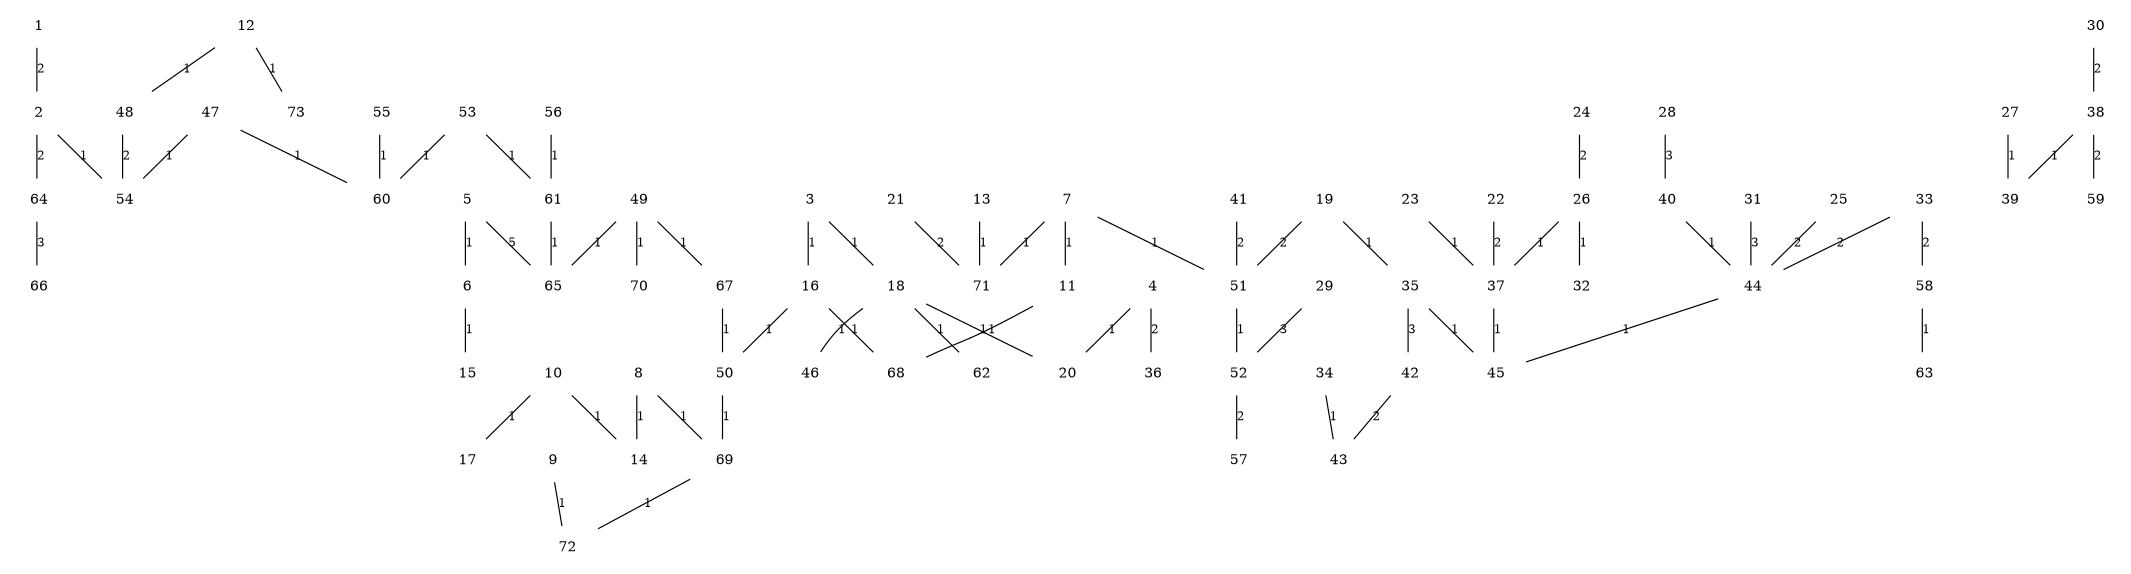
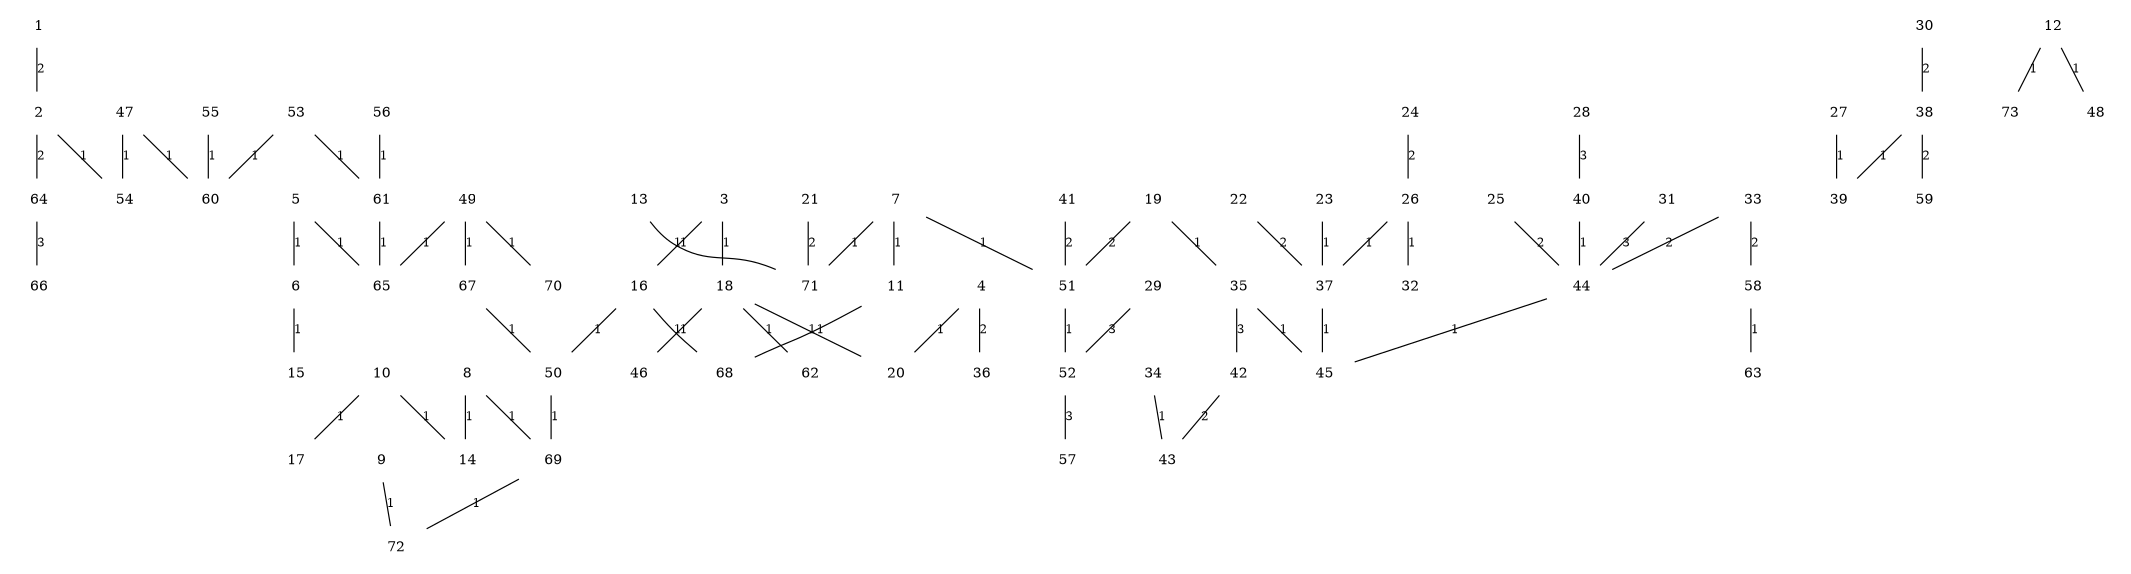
  graph {
    node [color=black font=Helvetica fontcolor=black fontsize=12 shape=plaintext]
    edge [color=black font=Helvetica fontsize=10 labelfloat=true w=0]
    " 1"
    " 2"
    " 64"
    " 54"
    " 66"
    " 27"
    " 39"
    " 3"
    " 18"
    " 16"
    " 20"
    " 62"
    " 46"
    " 68"
    " 50"
    " 69"
    " 4"
    " 36"
    " 5"
    " 6"
    " 65"
    " 15"
    " 7"
    " 71"
    " 51"
    " 11"
    " 52"
    " 57"
    " 8"
    " 14"
    " 72"
    " 9"
    " 10"
    " 17"
    " 12"
    " 73"
    " 48"
    " 13"
    " 19"
    " 35"
    " 42"
    " 45"
    " 43"
    " 21"
    " 22"
    " 37"
    " 23"
    " 24"
    " 26"
    " 32"
    " 25"
    " 44"
    " 28"
    " 40"
    " 29"
    " 30"
    " 38"
    " 59"
    " 31"
    " 33"
    " 58"
    " 63"
    " 34"
    " 41"
    " 47"
    " 60"
    " 49"
    " 70"
    " 67"
    " 53"
    " 61"
    " 55"
    " 56"
    " 1" -- " 2" [label=2]
    " 2" -- " 64" [label=2]
    " 2" -- " 54" [label=1]
    " 64" -- " 66" [label=3]
    " 27" -- " 39" [label=1]
    " 3" -- " 18" [label=1]
    " 3" -- " 16" [label=1]
    " 18" -- " 20" [label=1]
    " 18" -- " 62" [label=1]
    " 18" -- " 46" [label=1]
    " 16" -- " 68" [label=1]
    " 16" -- " 50" [label=1]
    " 50" -- " 69" [label=1]
    " 69" -- " 72" [label=1]
    " 4" -- " 20" [label=1]
    " 4" -- " 36" [label=2]
    " 5" -- " 6" [label=1]
-   " 5" -- " 65" [label=5]
+   " 5" -- " 65" [label=1]
    " 6" -- " 15" [label=1]
    " 7" -- " 71" [label=1]
    " 7" -- " 51" [label=1]
    " 7" -- " 11" [label=1]
    " 51" -- " 52" [label=1]
    " 11" -- " 68" [label=1]
-   " 52" -- " 57" [label=2]
+   " 52" -- " 57" [label=3]
    " 8" -- " 69" [label=1]
    " 8" -- " 14" [label=1]
    " 9" -- " 72" [label=1]
    " 10" -- " 14" [label=1]
    " 10" -- " 17" [label=1]
    " 12" -- " 73" [label=1]
    " 12" -- " 48" [label=1]
-   " 48" -- " 54" [label=2]
    " 13" -- " 71" [label=1]
    " 19" -- " 51" [label=2]
    " 19" -- " 35" [label=1]
    " 35" -- " 42" [label=3]
    " 35" -- " 45" [label=1]
    " 42" -- " 43" [label=2]
    " 21" -- " 71" [label=2]
    " 22" -- " 37" [label=2]
    " 37" -- " 45" [label=1]
    " 23" -- " 37" [label=1]
    " 24" -- " 26" [label=2]
    " 26" -- " 37" [label=1]
    " 26" -- " 32" [label=1]
    " 25" -- " 44" [label=2]
    " 44" -- " 45" [label=1]
    " 28" -- " 40" [label=3]
    " 40" -- " 44" [label=1]
    " 29" -- " 52" [label=3]
    " 30" -- " 38" [label=2]
    " 38" -- " 39" [label=1]
    " 38" -- " 59" [label=2]
    " 31" -- " 44" [label=3]
    " 33" -- " 44" [label=2]
    " 33" -- " 58" [label=2]
    " 58" -- " 63" [label=1]
    " 34" -- " 43" [label=1]
    " 41" -- " 51" [label=2]
    " 47" -- " 54" [label=1]
    " 47" -- " 60" [label=1]
    " 49" -- " 65" [label=1]
    " 49" -- " 70" [label=1]
    " 49" -- " 67" [label=1]
    " 67" -- " 50" [label=1]
    " 53" -- " 60" [label=1]
    " 53" -- " 61" [label=1]
    " 61" -- " 65" [label=1]
    " 55" -- " 60" [label=1]
    " 56" -- " 61" [label=1]
  }
